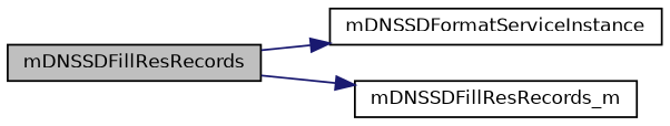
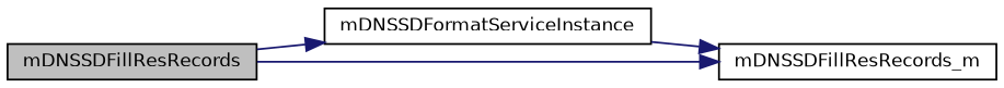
  digraph {
    rankdir=LR
    node [color=black fillcolor=white fontname=Helvetica fontsize=10 shape=record style=filled]
    edge [color=midnightblue fontname=Helvetica fontsize=10 labelfontname=Helvetica labelfontsize=10 style=solid]
    n1 [fillcolor=grey75 fontcolor=black height=0.2 label=mDNSSDFillResRecords width=0.4]
    n2 [height=0.2 label=mDNSSDFormatServiceInstance width=0.4]
    n3 [height=0.2 label=mDNSSDFillResRecords_m width=0.4]
    n1 -> n2
    n1 -> n3
+   n2 -> n3
  }
